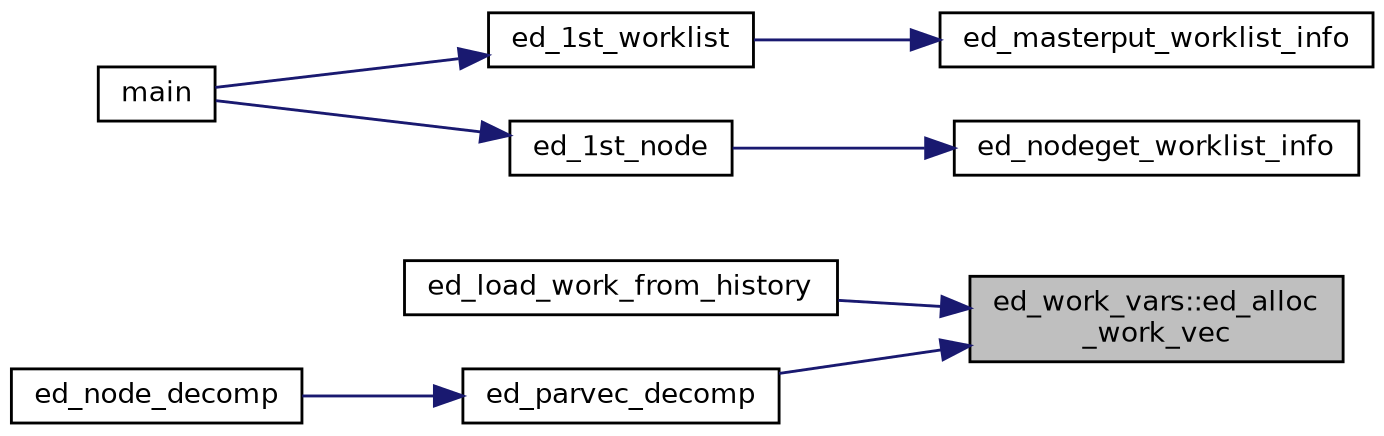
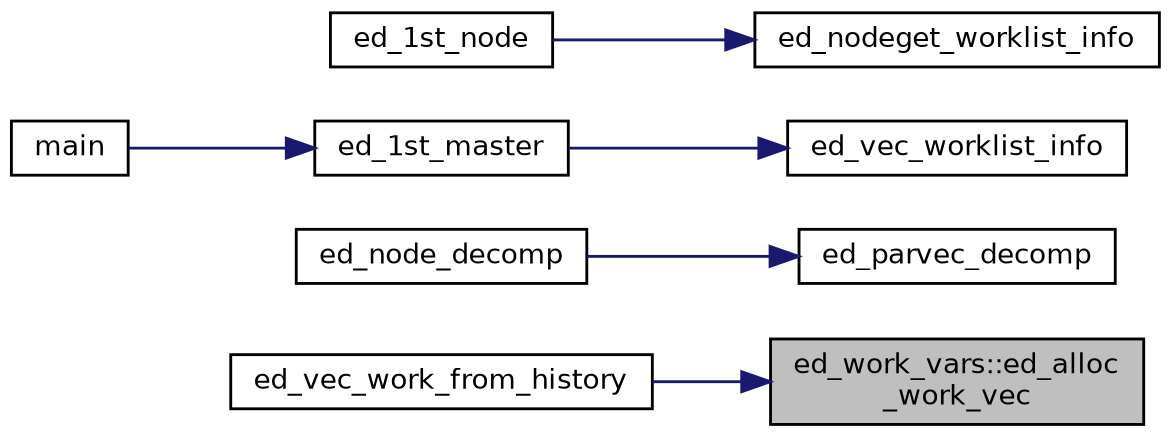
  digraph {
    rankdir=RL
    node [color=black fillcolor=white fontname=Helvetica fontsize=10 shape=record style=filled]
    edge [color=midnightblue dir=back fontname=Helvetica fontsize=10 labelfontname=Helvetica labelfontsize=10 style=solid]
    n1 [fillcolor=grey75 fontcolor=black height=0.2 label="ed_work_vars::ed_alloc\l_work_vec" width=0.4]
-   n2 [height=0.2 label=ed_load_work_from_history width=0.4]
+   n2 [height=0.2 label=ed_vec_work_from_history width=0.4]
    n3 [height=0.2 label=ed_parvec_decomp width=0.4]
-   n4 [height=0.2 label=ed_masterput_worklist_info width=0.4]
-   n5 [height=0.2 label=ed_1st_worklist width=0.4]
+   n4 [height=0.2 label=ed_vec_worklist_info width=0.4]
+   n5 [height=0.2 label=ed_1st_master width=0.4]
    n6 [height=0.2 label=ed_nodeget_worklist_info width=0.4]
    n7 [height=0.2 label=ed_1st_node width=0.4]
    n8 [height=0.2 label=ed_node_decomp width=0.4]
    n9 [height=0.2 label=main width=0.4]
    n1 -> n2
-   n1 -> n3
    n3 -> n8
    n4 -> n5
    n5 -> n9
    n6 -> n7
-   n7 -> n9
  }
